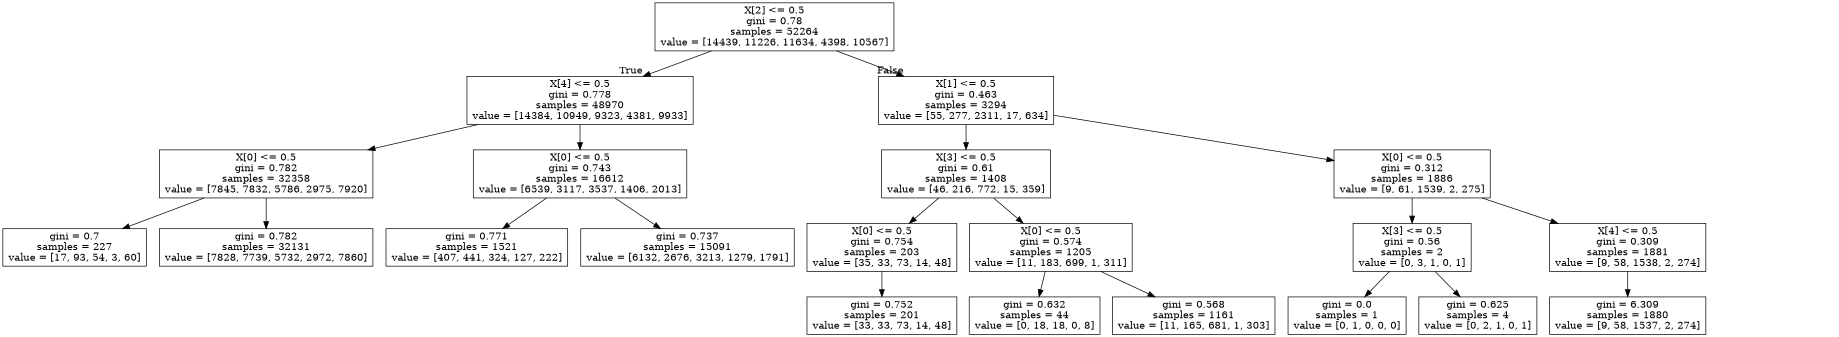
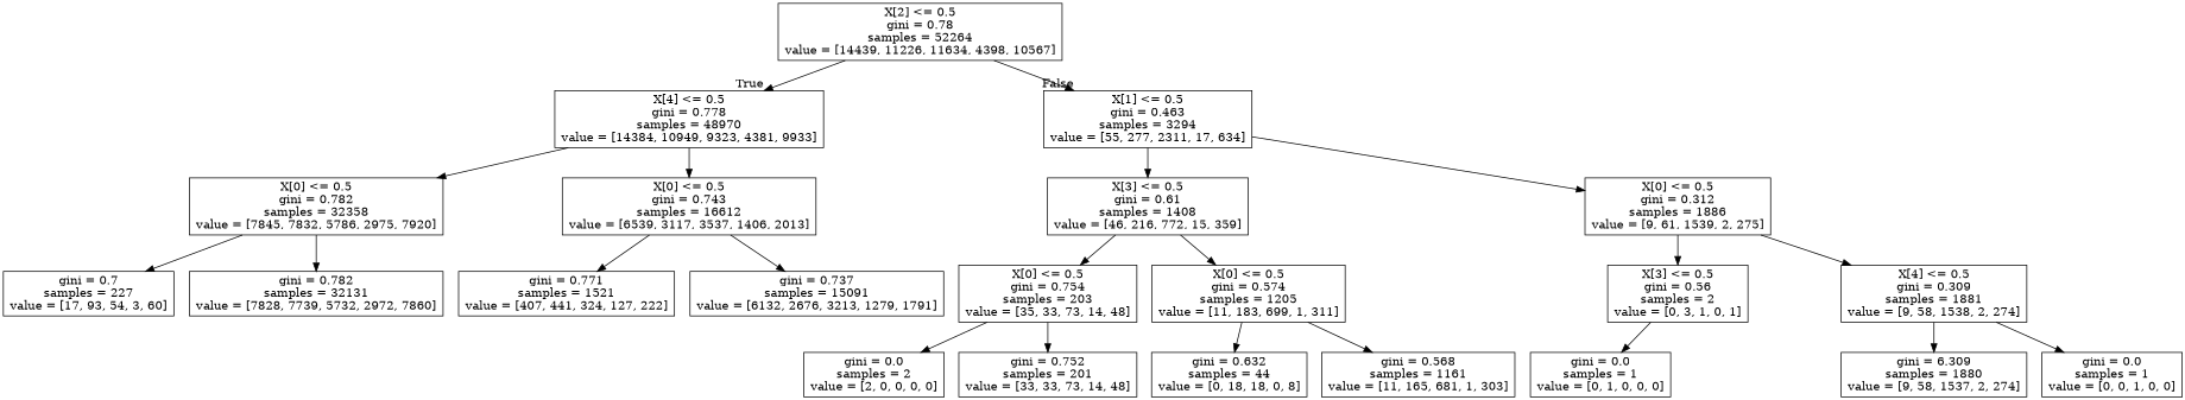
  digraph {
    node [shape=box]
    n1 [label="X[2] <= 0.5\ngini = 0.78\nsamples = 52264\nvalue = [14439, 11226, 11634, 4398, 10567]"]
    n2 [label="X[4] <= 0.5\ngini = 0.778\nsamples = 48970\nvalue = [14384, 10949, 9323, 4381, 9933]"]
    n3 [label="X[1] <= 0.5\ngini = 0.463\nsamples = 3294\nvalue = [55, 277, 2311, 17, 634]"]
    n4 [label="X[0] <= 0.5\ngini = 0.782\nsamples = 32358\nvalue = [7845, 7832, 5786, 2975, 7920]"]
    n5 [label="X[0] <= 0.5\ngini = 0.743\nsamples = 16612\nvalue = [6539, 3117, 3537, 1406, 2013]"]
    n6 [label="X[3] <= 0.5\ngini = 0.61\nsamples = 1408\nvalue = [46, 216, 772, 15, 359]"]
    n7 [label="X[0] <= 0.5\ngini = 0.312\nsamples = 1886\nvalue = [9, 61, 1539, 2, 275]"]
    n8 [label="gini = 0.7\nsamples = 227\nvalue = [17, 93, 54, 3, 60]"]
    n9 [label="gini = 0.782\nsamples = 32131\nvalue = [7828, 7739, 5732, 2972, 7860]"]
    n10 [label="gini = 0.771\nsamples = 1521\nvalue = [407, 441, 324, 127, 222]"]
    n11 [label="gini = 0.737\nsamples = 15091\nvalue = [6132, 2676, 3213, 1279, 1791]"]
    n12 [label="X[0] <= 0.5\ngini = 0.754\nsamples = 203\nvalue = [35, 33, 73, 14, 48]"]
    n13 [label="X[0] <= 0.5\ngini = 0.574\nsamples = 1205\nvalue = [11, 183, 699, 1, 311]"]
    n14 [label="X[3] <= 0.5\ngini = 0.56\nsamples = 2\nvalue = [0, 3, 1, 0, 1]"]
    n15 [label="X[4] <= 0.5\ngini = 0.309\nsamples = 1881\nvalue = [9, 58, 1538, 2, 274]"]
+   n16 [label="gini = 0.0\nsamples = 2\nvalue = [2, 0, 0, 0, 0]"]
    n17 [label="gini = 0.752\nsamples = 201\nvalue = [33, 33, 73, 14, 48]"]
    n18 [label="gini = 0.632\nsamples = 44\nvalue = [0, 18, 18, 0, 8]"]
    n19 [label="gini = 0.568\nsamples = 1161\nvalue = [11, 165, 681, 1, 303]"]
    n20 [label="gini = 0.0\nsamples = 1\nvalue = [0, 1, 0, 0, 0]"]
-   n21 [label="gini = 0.625\nsamples = 4\nvalue = [0, 2, 1, 0, 1]"]
    n22 [label="gini = 6.309\nsamples = 1880\nvalue = [9, 58, 1537, 2, 274]"]
+   n23 [label="gini = 0.0\nsamples = 1\nvalue = [0, 0, 1, 0, 0]"]
    n1 -> n2 [headlabel=True labelangle=45 labeldistance=2.5]
    n1 -> n3 [headlabel=False labelangle=-45 labeldistance=2.5]
    n2 -> n4
    n2 -> n5
    n3 -> n6
    n3 -> n7
    n4 -> n8
    n4 -> n9
    n5 -> n10
    n5 -> n11
    n6 -> n12
    n6 -> n13
    n7 -> n14
    n7 -> n15
+   n12 -> n16
    n12 -> n17
    n13 -> n18
    n13 -> n19
    n14 -> n20
-   n14 -> n21
    n15 -> n22
+   n15 -> n23
  }
